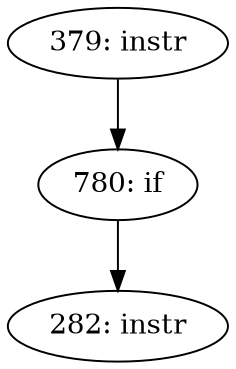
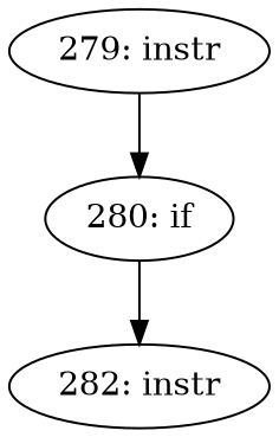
  digraph {
-   n1 [label="379: instr"]
-   n2 [label="780: if"]
+   n1 [label="279: instr"]
+   n2 [label="280: if"]
    n3 [label="282: instr"]
    n1 -> n2
    n2 -> n3
  }
